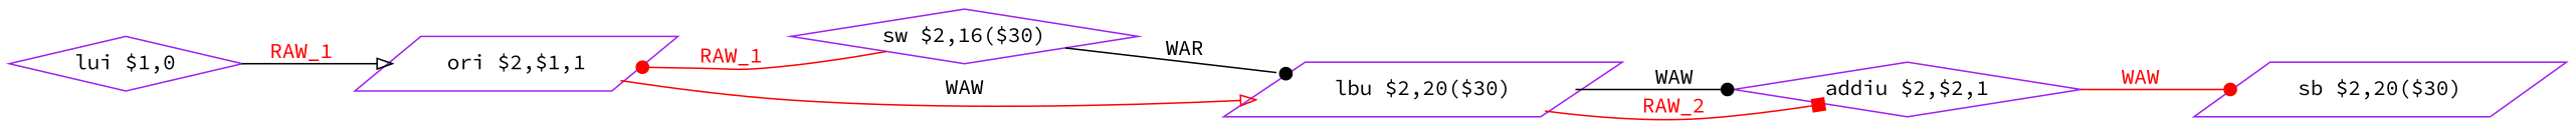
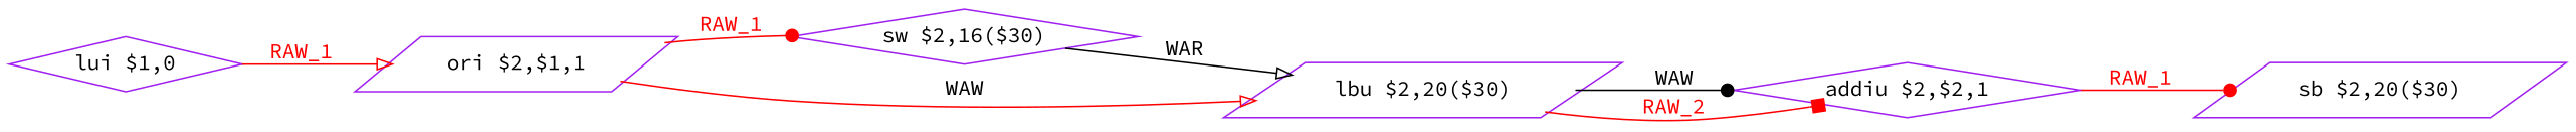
  digraph {
    fontname="Source Code Pro"
    rankdir=LR
    node [color=purple fontname="Source Code Pro" shape=diamond]
    edge [arrowhead=onormal color=red fontcolor=red fontname="Source Code Pro"]
    n1 [label="lui $1,0"]
    n2 [label="ori $2,$1,1" shape=parallelogram]
    n3 [label="sw $2,16($30)"]
    n4 [label="lbu $2,20($30)" shape=parallelogram]
    n5 [label="addiu $2,$2,1"]
    n6 [label="sb $2,20($30)" shape=parallelogram]
-   n1 -> n2 [color=black label=RAW_1]
-   n3 -> n2 [arrowhead=dot label=RAW_1]
+   n1 -> n2 [label=RAW_1]
+   n2 -> n3 [arrowhead=dot label=RAW_1]
    n2 -> n4 [label=WAW fontcolor=""]
-   n3 -> n4 [arrowhead=dot label=WAR color="" fontcolor=""]
+   n3 -> n4 [label=WAR color="" fontcolor=""]
    n4 -> n5 [arrowhead=dot label=WAW color="" fontcolor=""]
    n4 -> n5 [arrowhead=box label=RAW_2]
-   n5 -> n6 [arrowhead=dot label=WAW]
+   n5 -> n6 [arrowhead=dot label=RAW_1]
  }
